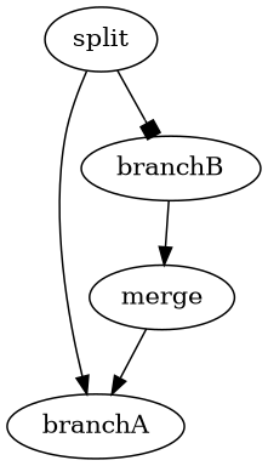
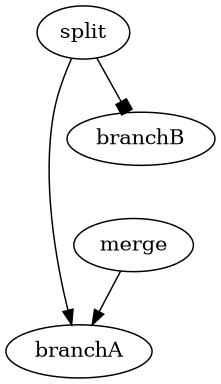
  digraph {
    edge [arrowhead=normal]
    split
    branchA
    branchB
    merge
    split -> branchA
    split -> branchB [arrowhead=box]
-   branchB -> merge
    merge -> branchA
  }
